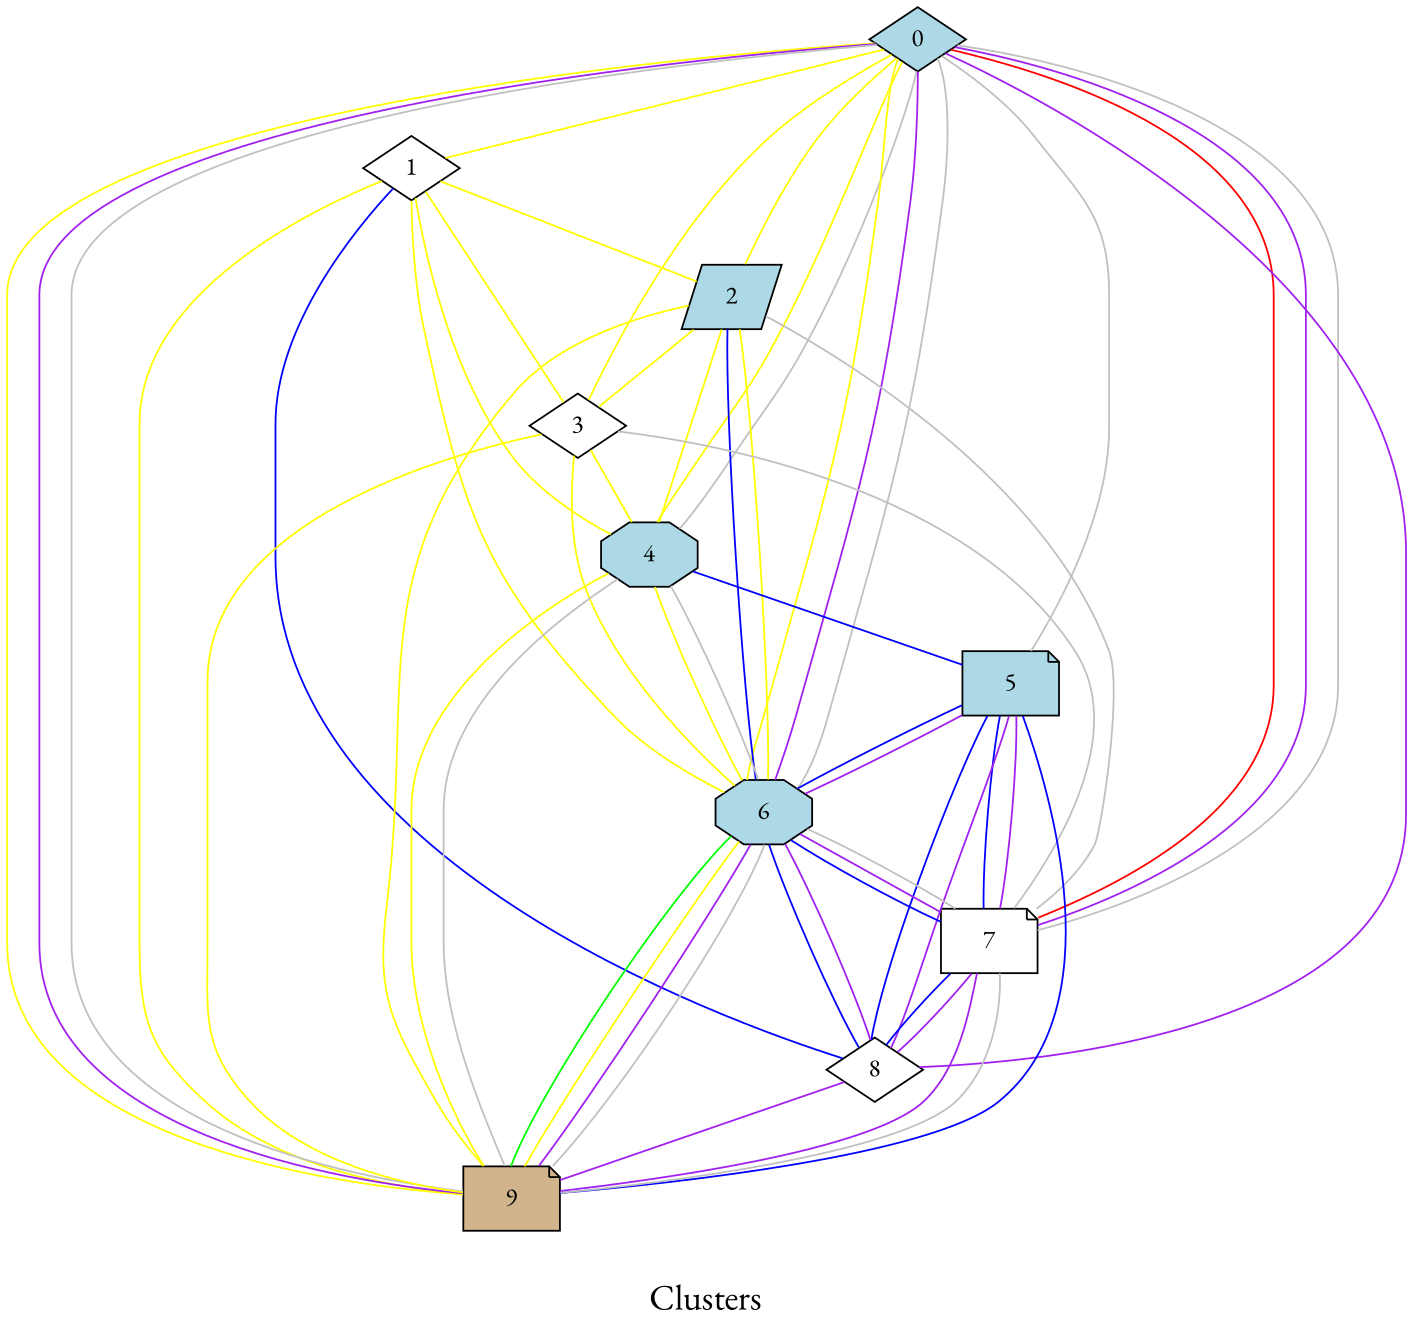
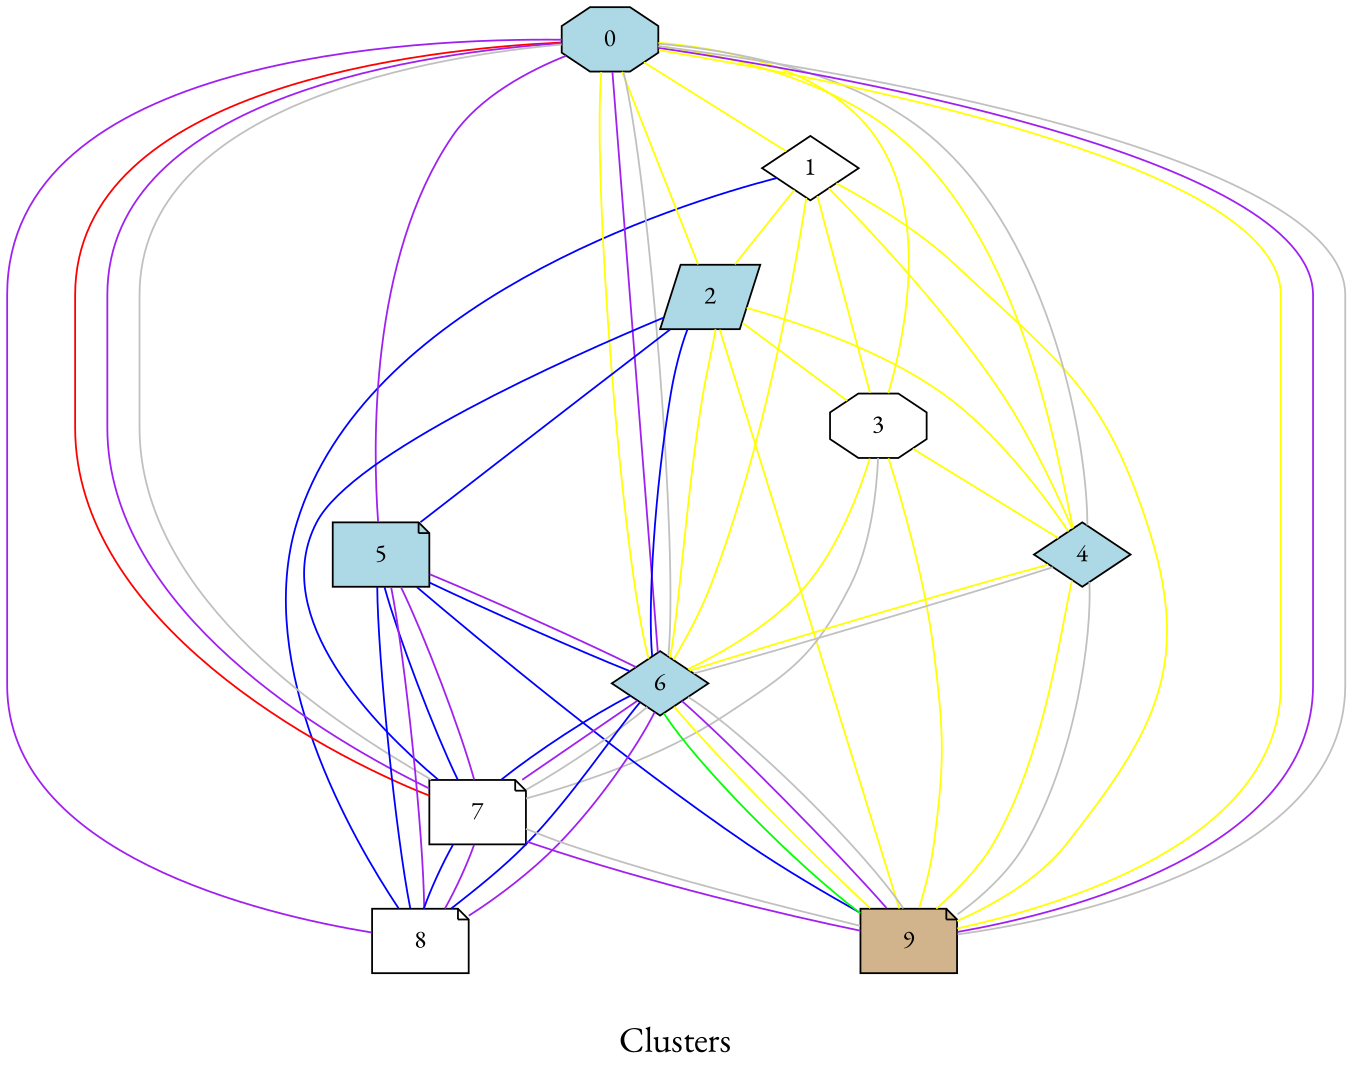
  graph {
    fontname="EB Garamond"
    fontsize=20
    label="\nClusters"
    node [fillcolor=lightblue fontname="EB Garamond" shape=diamond style=filled]
    edge [color=yellow fontname="EB Garamond"]
    1 [fillcolor=white]
-   0
+   0 [shape=octagon]
    2 [shape=parallelogram]
-   3 [fillcolor=white]
-   4 [shape=octagon]
+   3 [fillcolor=white shape=octagon]
+   4
    5 [shape=note]
-   6 [shape=octagon]
+   6
    7 [fillcolor=white shape=note]
-   8 [fillcolor=white]
+   8 [fillcolor=white shape=note]
    9 [fillcolor=tan shape=note]
    1 -- 2
    1 -- 3
    1 -- 4
    1 -- 6
    1 -- 8 [color=blue]
    1 -- 9
    0 -- 1
    0 -- 2
    0 -- 3
    0 -- 4
    0 -- 4 [color=silver]
-   0 -- 5 [color=silver]
+   0 -- 5 [color=purple]
    0 -- 6
    0 -- 6 [color=purple]
    0 -- 6 [color=silver]
    0 -- 7 [color=red]
    0 -- 7 [color=purple]
    0 -- 7 [color=silver]
    0 -- 8 [color=purple]
    0 -- 9
    0 -- 9 [color=purple]
    0 -- 9 [color=silver]
    2 -- 3
    2 -- 4
-   4 -- 5 [color=blue]
+   2 -- 5 [color=blue]
    2 -- 6 [color=blue]
    2 -- 6
-   2 -- 7 [color=silver]
+   2 -- 7 [color=blue]
    2 -- 9
    3 -- 4
    3 -- 6
    3 -- 7 [color=silver]
    3 -- 9
    4 -- 6
    4 -- 6 [color=silver]
    4 -- 9
    4 -- 9 [color=silver]
    5 -- 6 [color=blue]
    5 -- 6 [color=purple]
    5 -- 7 [color=blue]
    5 -- 7 [color=purple]
    5 -- 8 [color=blue]
    5 -- 8 [color=purple]
    5 -- 9 [color=blue]
    6 -- 7 [color=blue]
    6 -- 7 [color=purple]
    6 -- 7 [color=silver]
    6 -- 8 [color=blue]
    6 -- 8 [color=purple]
    6 -- 9 [color=green]
    6 -- 9
    6 -- 9 [color=purple]
    6 -- 9 [color=silver]
    7 -- 8 [color=blue]
    7 -- 8 [color=purple]
    7 -- 9 [color=purple]
    7 -- 9 [color=silver]
-   8 -- 9 [color=purple]
  }
